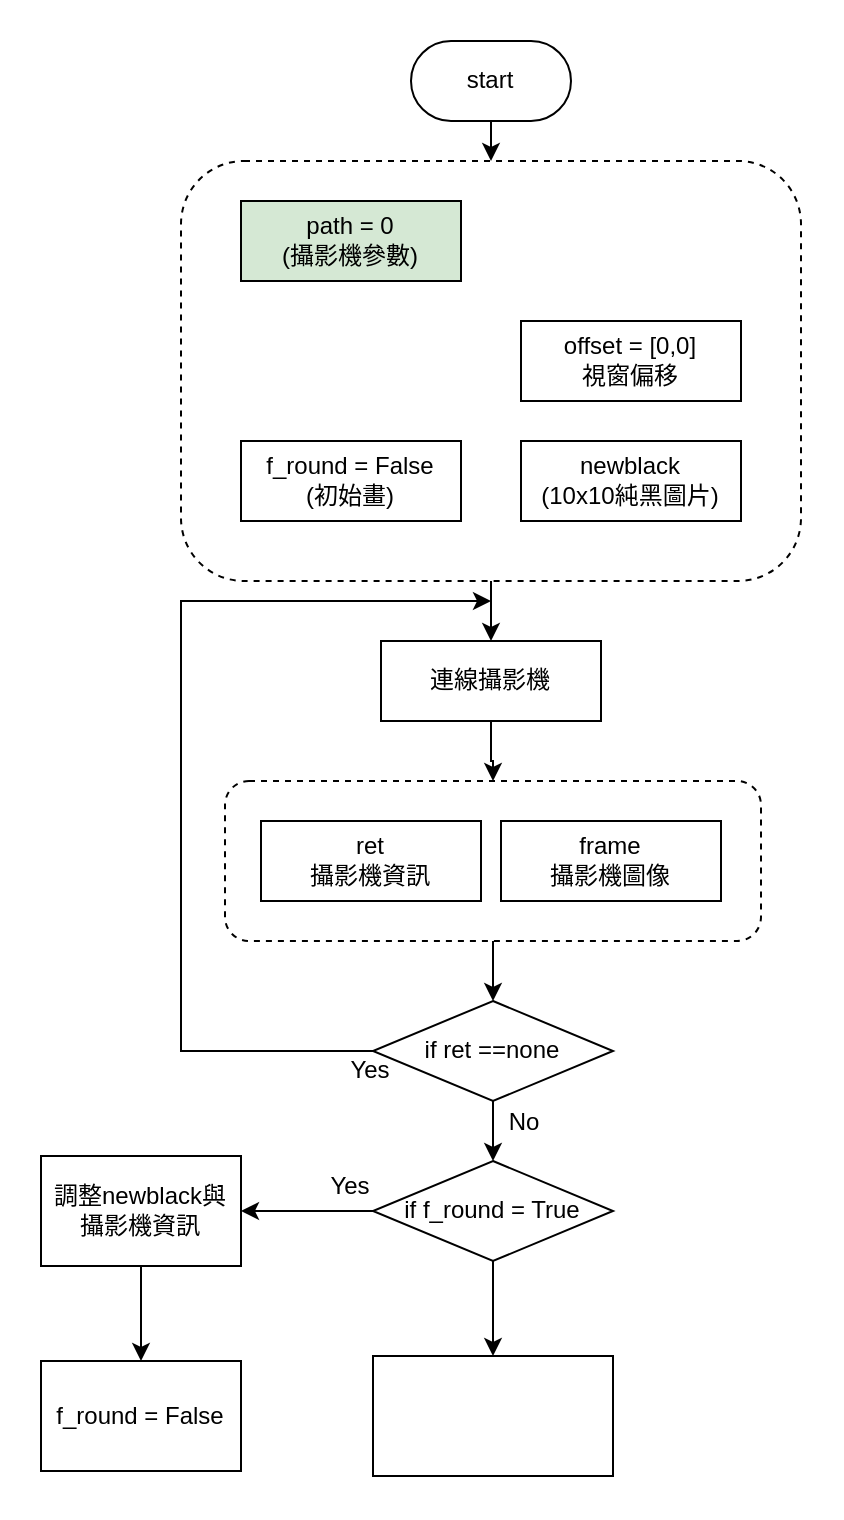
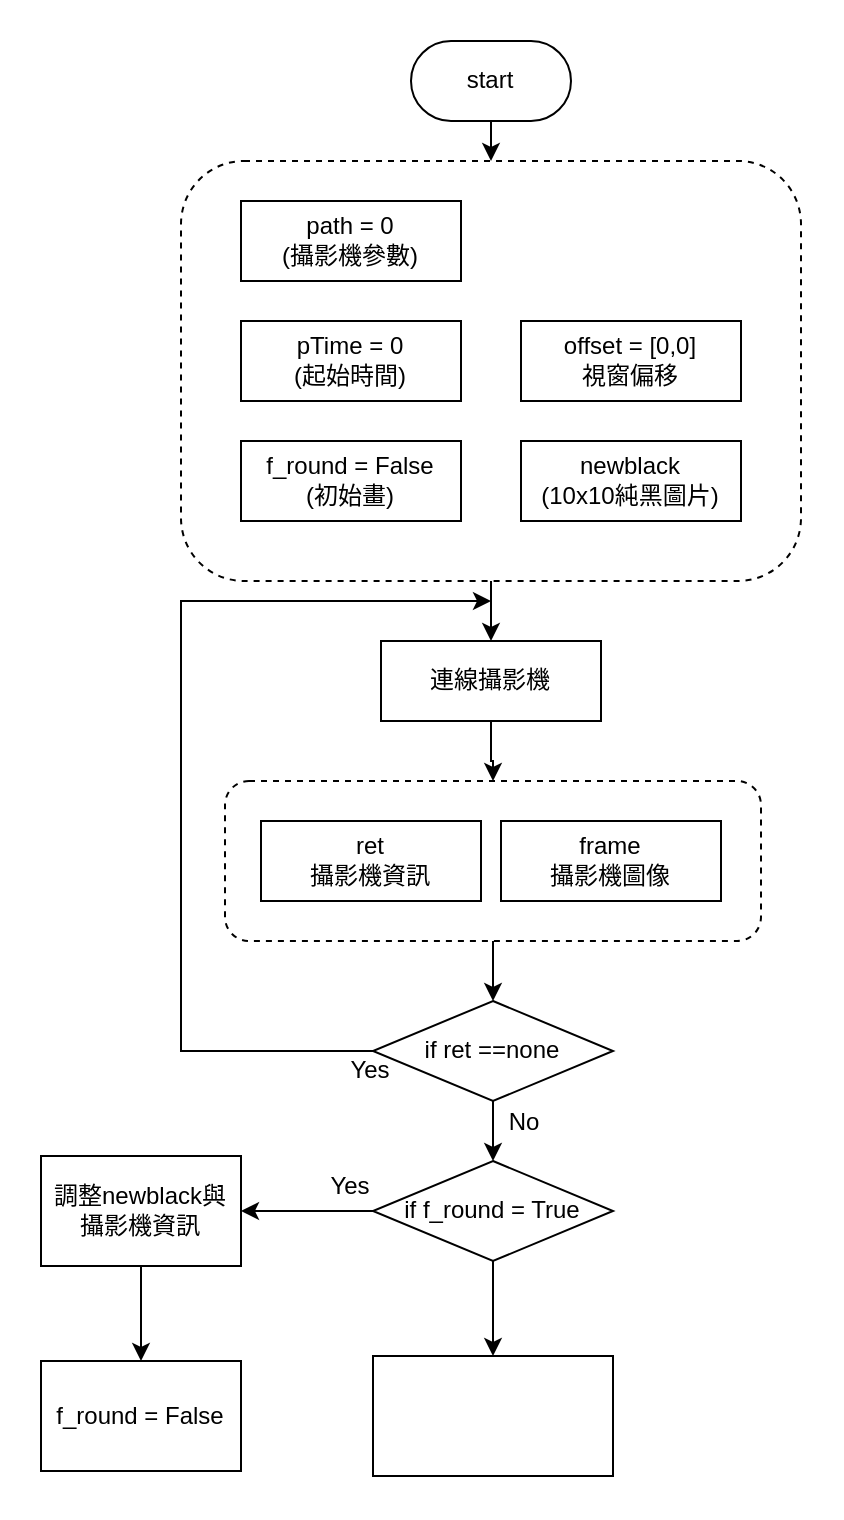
  <mxCell id="0" />
  <mxCell id="1" parent="0" />
  <mxCell id="2" style="edgeStyle=orthogonalEdgeStyle;rounded=0;orthogonalLoop=1;jettySize=auto;html=1;entryX=0.5;entryY=0;entryDx=0;entryDy=0;" edge="1" parent="1" source="3" target="14"><mxGeometry relative="1" as="geometry" /></mxCell>
  <mxCell id="3" value="" style="rounded=1;whiteSpace=wrap;html=1;dashed=1;" vertex="1" parent="1"><mxGeometry x="112" y="390" width="268" height="80" as="geometry" /></mxCell>
  <mxCell id="4" style="edgeStyle=orthogonalEdgeStyle;rounded=0;orthogonalLoop=1;jettySize=auto;html=1;exitX=0.5;exitY=1;exitDx=0;exitDy=0;entryX=0.5;entryY=0;entryDx=0;entryDy=0;" edge="1" parent="1" source="5" target="7"><mxGeometry relative="1" as="geometry" /></mxCell>
  <mxCell id="5" value="start" style="rounded=1;whiteSpace=wrap;html=1;fontSize=12;glass=0;strokeWidth=1;shadow=0;arcSize=50;" vertex="1" parent="1"><mxGeometry x="205" y="20" width="80" height="40" as="geometry" /></mxCell>
  <mxCell id="6" value="" style="group" vertex="1" connectable="0" parent="1"><mxGeometry x="90" y="80" width="310" height="210" as="geometry" /></mxCell>
  <mxCell id="7" value="" style="rounded=1;whiteSpace=wrap;html=1;dashed=1;" vertex="1" parent="6"><mxGeometry width="310" height="210" as="geometry" /></mxCell>
- <mxCell id="8" value="path = 0&lt;br&gt;(攝影機參數)" style="rounded=0;whiteSpace=wrap;html=1;fillColor=#d5e8d4;" vertex="1" parent="6"><mxGeometry x="30" y="20" width="110" height="40" as="geometry" /></mxCell>
+ <mxCell id="8" value="path = 0&lt;br&gt;(攝影機參數)" style="rounded=0;whiteSpace=wrap;html=1;" vertex="1" parent="6"><mxGeometry x="30" y="20" width="110" height="40" as="geometry" /></mxCell>
+ <mxCell id="9" value="pTime&amp;nbsp;= 0&lt;br&gt;(起始時間)" style="rounded=0;whiteSpace=wrap;html=1;" vertex="1" parent="6"><mxGeometry x="30" y="80" width="110" height="40" as="geometry" /></mxCell>
  <mxCell id="10" value="f_round = False&lt;br&gt;(初始畫)" style="rounded=0;whiteSpace=wrap;html=1;" vertex="1" parent="6"><mxGeometry x="30" y="140" width="110" height="40" as="geometry" /></mxCell>
  <mxCell id="11" value="offset = [0,0]&lt;br&gt;視窗偏移" style="rounded=0;whiteSpace=wrap;html=1;" vertex="1" parent="6"><mxGeometry x="170" y="80" width="110" height="40" as="geometry" /></mxCell>
  <mxCell id="12" value="newblack&lt;br&gt;(10x10純黑圖片)" style="rounded=0;whiteSpace=wrap;html=1;" vertex="1" parent="6"><mxGeometry x="170" y="140" width="110" height="40" as="geometry" /></mxCell>
  <mxCell id="13" style="edgeStyle=orthogonalEdgeStyle;rounded=0;orthogonalLoop=1;jettySize=auto;html=1;exitX=0.5;exitY=1;exitDx=0;exitDy=0;entryX=0.5;entryY=0;entryDx=0;entryDy=0;" edge="1" parent="1" source="14" target="23"><mxGeometry relative="1" as="geometry" /></mxCell>
  <mxCell id="14" value="if ret ==none" style="rhombus;whiteSpace=wrap;html=1;" vertex="1" parent="1"><mxGeometry x="186" y="500" width="120" height="50" as="geometry" /></mxCell>
  <mxCell id="15" value="ret&lt;br&gt;攝影機資訊" style="rounded=0;whiteSpace=wrap;html=1;" vertex="1" parent="1"><mxGeometry x="130" y="410" width="110" height="40" as="geometry" /></mxCell>
  <mxCell id="16" style="edgeStyle=orthogonalEdgeStyle;rounded=0;orthogonalLoop=1;jettySize=auto;html=1;entryX=0.5;entryY=0;entryDx=0;entryDy=0;" edge="1" parent="1" source="17" target="3"><mxGeometry relative="1" as="geometry" /></mxCell>
  <mxCell id="17" value="連線攝影機" style="rounded=0;whiteSpace=wrap;html=1;" vertex="1" parent="1"><mxGeometry x="190" y="320" width="110" height="40" as="geometry" /></mxCell>
  <mxCell id="18" style="edgeStyle=orthogonalEdgeStyle;rounded=0;orthogonalLoop=1;jettySize=auto;html=1;" edge="1" parent="1" source="7" target="17"><mxGeometry relative="1" as="geometry" /></mxCell>
  <mxCell id="19" value="" style="endArrow=classic;html=1;rounded=0;exitX=0;exitY=0.5;exitDx=0;exitDy=0;" edge="1" parent="1" source="14"><mxGeometry width="50" height="50" relative="1" as="geometry"><mxPoint x="410" y="380" as="sourcePoint" /><mxPoint x="245" y="300" as="targetPoint" /><Array as="points"><mxPoint x="90" y="525" /><mxPoint x="90" y="300" /></Array></mxGeometry></mxCell>
  <mxCell id="20" value="Yes" style="text;html=1;strokeColor=none;fillColor=none;align=center;verticalAlign=middle;whiteSpace=wrap;rounded=0;" vertex="1" parent="1"><mxGeometry x="155" y="520" width="60" height="30" as="geometry" /></mxCell>
  <mxCell id="21" style="edgeStyle=orthogonalEdgeStyle;rounded=0;orthogonalLoop=1;jettySize=auto;html=1;exitX=0;exitY=0.5;exitDx=0;exitDy=0;entryX=1;entryY=0.5;entryDx=0;entryDy=0;" edge="1" parent="1" source="23" target="26"><mxGeometry relative="1" as="geometry" /></mxCell>
  <mxCell id="22" value="" style="edgeStyle=orthogonalEdgeStyle;rounded=0;orthogonalLoop=1;jettySize=auto;html=1;" edge="1" parent="1" source="23" target="30"><mxGeometry relative="1" as="geometry" /></mxCell>
  <mxCell id="23" value="if f_round = True" style="rhombus;whiteSpace=wrap;html=1;" vertex="1" parent="1"><mxGeometry x="186" y="580" width="120" height="50" as="geometry" /></mxCell>
  <mxCell id="24" value="No" style="text;html=1;strokeColor=none;fillColor=none;align=center;verticalAlign=middle;whiteSpace=wrap;rounded=0;" vertex="1" parent="1"><mxGeometry x="232" y="546" width="60" height="30" as="geometry" /></mxCell>
  <mxCell id="25" style="edgeStyle=orthogonalEdgeStyle;rounded=0;orthogonalLoop=1;jettySize=auto;html=1;entryX=0.5;entryY=0;entryDx=0;entryDy=0;" edge="1" parent="1" source="26" target="28"><mxGeometry relative="1" as="geometry" /></mxCell>
  <mxCell id="26" value="調整newblack與&lt;br&gt;攝影機資訊" style="rounded=0;whiteSpace=wrap;html=1;" vertex="1" parent="1"><mxGeometry x="20" y="577.5" width="100" height="55" as="geometry" /></mxCell>
  <mxCell id="27" value="frame&lt;br&gt;攝影機圖像" style="rounded=0;whiteSpace=wrap;html=1;" vertex="1" parent="1"><mxGeometry x="250" y="410" width="110" height="40" as="geometry" /></mxCell>
  <mxCell id="28" value="f_round = False" style="rounded=0;whiteSpace=wrap;html=1;" vertex="1" parent="1"><mxGeometry x="20" y="680" width="100" height="55" as="geometry" /></mxCell>
  <mxCell id="29" value="Yes" style="text;html=1;strokeColor=none;fillColor=none;align=center;verticalAlign=middle;whiteSpace=wrap;rounded=0;" vertex="1" parent="1"><mxGeometry x="145" y="577.5" width="60" height="30" as="geometry" /></mxCell>
  <mxCell id="30" value="" style="whiteSpace=wrap;html=1;" vertex="1" parent="1"><mxGeometry x="186" y="677.5" width="120" height="60" as="geometry" /></mxCell>
